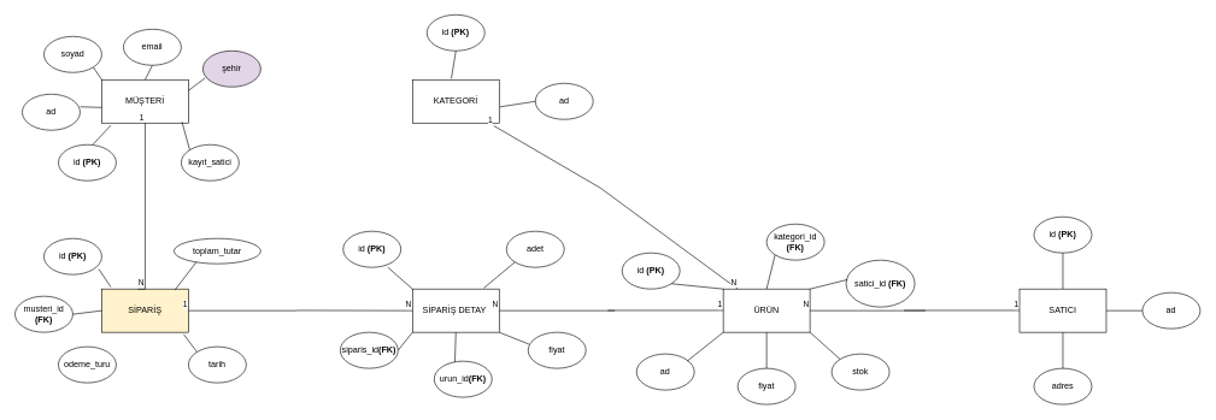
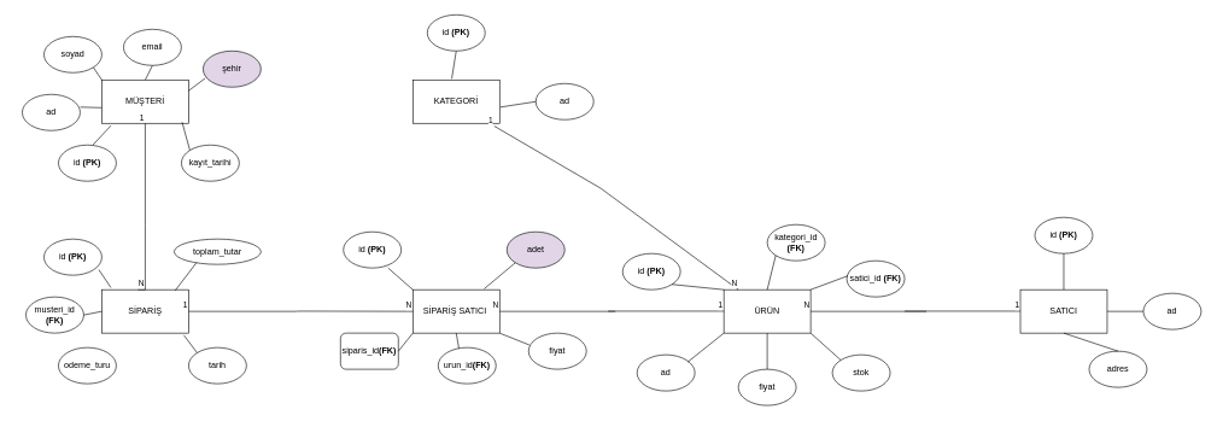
  <mxCell id="0" />
  <mxCell id="1" parent="0" />
  <mxCell id="2" value="MÜŞTERİ" style="rounded=0;whiteSpace=wrap;html=1;labelBackgroundColor=none;" vertex="1" parent="1"><mxGeometry y="110" width="120" height="60" as="geometry" x="140" /></mxCell>
  <mxCell id="3" value="id &lt;b&gt;(PK)&lt;/b&gt;" style="ellipse;whiteSpace=wrap;html=1;" vertex="1" parent="1"><mxGeometry x="80" y="200" width="80" height="50" as="geometry" /></mxCell>
  <mxCell id="4" value="ad" style="ellipse;whiteSpace=wrap;html=1;" vertex="1" parent="1"><mxGeometry x="30" y="130" width="80" height="50" as="geometry" /></mxCell>
  <mxCell id="5" value="soyad" style="ellipse;whiteSpace=wrap;html=1;" vertex="1" parent="1"><mxGeometry x="60" y="50" width="80" height="50" as="geometry" /></mxCell>
  <mxCell id="6" value="email" style="ellipse;whiteSpace=wrap;html=1;" vertex="1" parent="1"><mxGeometry x="170" y="40" width="80" height="50" as="geometry" /></mxCell>
  <mxCell id="7" value="şehir" style="ellipse;whiteSpace=wrap;html=1;fillColor=#e1d5e7;" vertex="1" parent="1"><mxGeometry x="280" y="70" width="80" height="50" as="geometry" /></mxCell>
- <mxCell id="8" value="kayıt_satici" style="ellipse;whiteSpace=wrap;html=1;" vertex="1" parent="1"><mxGeometry x="250" y="200" width="80" height="50" as="geometry" /></mxCell>
+ <mxCell id="8" value="kayıt_tarihi" style="ellipse;whiteSpace=wrap;html=1;" vertex="1" parent="1"><mxGeometry x="250" y="200" width="80" height="50" as="geometry" /></mxCell>
  <mxCell id="9" value="" style="endArrow=none;html=1;rounded=0;entryX=0.105;entryY=1.053;entryDx=0;entryDy=0;entryPerimeter=0;exitX=0.598;exitY=-0.008;exitDx=0;exitDy=0;exitPerimeter=0;" edge="1" parent="1" source="3" target="2"><mxGeometry width="50" height="50" relative="1" as="geometry"><mxPoint x="120" y="210" as="sourcePoint" /><mxPoint y="190" as="targetPoint" x="140" /></mxGeometry></mxCell>
  <mxCell id="10" value="" style="endArrow=none;html=1;rounded=0;entryX=-0.002;entryY=0.64;entryDx=0;entryDy=0;entryPerimeter=0;exitX=1.003;exitY=0.352;exitDx=0;exitDy=0;exitPerimeter=0;" edge="1" parent="1" source="4" target="2"><mxGeometry width="50" height="50" relative="1" as="geometry"><mxPoint x="90" y="170" as="sourcePoint" /><mxPoint y="120" as="targetPoint" x="140" /></mxGeometry></mxCell>
  <mxCell id="11" value="" style="endArrow=none;html=1;rounded=0;entryX=0.5;entryY=1;entryDx=0;entryDy=0;exitX=0.5;exitY=0;exitDx=0;exitDy=0;" edge="1" parent="1" source="2" target="6"><mxGeometry width="50" height="50" relative="1" as="geometry"><mxPoint x="180" y="120" as="sourcePoint" /><mxPoint x="230" y="70" as="targetPoint" /></mxGeometry></mxCell>
  <mxCell id="12" value="" style="endArrow=none;html=1;rounded=0;exitX=0;exitY=0;exitDx=0;exitDy=0;entryX=1;entryY=1;entryDx=0;entryDy=0;" edge="1" parent="1" source="2" target="5"><mxGeometry width="50" height="50" relative="1" as="geometry"><mxPoint x="120" y="110" as="sourcePoint" /><mxPoint x="150" y="70" as="targetPoint" /></mxGeometry></mxCell>
  <mxCell id="13" value="" style="endArrow=none;html=1;rounded=0;entryX=0.038;entryY=0.752;entryDx=0;entryDy=0;entryPerimeter=0;exitX=1;exitY=0.25;exitDx=0;exitDy=0;" edge="1" parent="1" source="2" target="7"><mxGeometry width="50" height="50" relative="1" as="geometry"><mxPoint x="250" y="130" as="sourcePoint" /><mxPoint x="300" y="80" as="targetPoint" /></mxGeometry></mxCell>
  <mxCell id="14" value="" style="endArrow=none;html=1;rounded=0;exitX=0;exitY=0;exitDx=0;exitDy=0;entryX=0.925;entryY=0.973;entryDx=0;entryDy=0;entryPerimeter=0;" edge="1" parent="1" source="8" target="2"><mxGeometry width="50" height="50" relative="1" as="geometry"><mxPoint x="280" y="210" as="sourcePoint" /><mxPoint x="320" y="160" as="targetPoint" /></mxGeometry></mxCell>
- <mxCell id="15" value="SİPARİŞ" style="rounded=0;whiteSpace=wrap;html=1;fillColor=#fff2cc;" vertex="1" parent="1"><mxGeometry y="400" width="120" height="60" as="geometry" x="140" /></mxCell>
+ <mxCell id="15" value="SİPARİŞ" style="rounded=0;whiteSpace=wrap;html=1;" vertex="1" parent="1"><mxGeometry y="400" width="120" height="60" as="geometry" x="140" /></mxCell>
  <mxCell id="16" value="id &lt;b&gt;(PK)&lt;/b&gt;" style="ellipse;whiteSpace=wrap;html=1;" vertex="1" parent="1"><mxGeometry x="60" y="330" width="80" height="50" as="geometry" /></mxCell>
- <mxCell id="17" value="musteri_id &lt;b&gt;(FK)&lt;/b&gt;" style="ellipse;whiteSpace=wrap;html=1;" vertex="1" parent="1"><mxGeometry x="20" y="410" width="80" height="50" as="geometry" /></mxCell>
+ <mxCell id="17" value="musteri_id &lt;b&gt;(FK)&lt;/b&gt;" style="ellipse;whiteSpace=wrap;html=1;" vertex="1" parent="1"><mxGeometry x="35" y="410" width="80" height="50" as="geometry" /></mxCell>
  <mxCell id="18" value="odeme_turu" style="ellipse;whiteSpace=wrap;html=1;" vertex="1" parent="1"><mxGeometry x="80" y="480" width="80" height="50" as="geometry" /></mxCell>
  <mxCell id="19" value="toplam_tutar" style="ellipse;whiteSpace=wrap;html=1;" vertex="1" parent="1"><mxGeometry x="240" y="330" width="120" height="35" as="geometry" /></mxCell>
  <mxCell id="20" value="tarih" style="ellipse;whiteSpace=wrap;html=1;" vertex="1" parent="1"><mxGeometry x="260" y="480" width="80" height="50" as="geometry" /></mxCell>
  <mxCell id="21" value="" style="endArrow=none;html=1;rounded=0;exitX=1;exitY=0.5;exitDx=0;exitDy=0;entryX=0;entryY=0.5;entryDx=0;entryDy=0;" edge="1" parent="1" source="17" target="15"><mxGeometry width="50" height="50" relative="1" as="geometry"><mxPoint x="90" y="440" as="sourcePoint" /><mxPoint y="390" as="targetPoint" x="140" /></mxGeometry></mxCell>
  <mxCell id="22" value="" style="endArrow=none;html=1;rounded=0;entryX=0.258;entryY=0.928;entryDx=0;entryDy=0;entryPerimeter=0;exitX=0.845;exitY=0.02;exitDx=0;exitDy=0;exitPerimeter=0;" edge="1" parent="1" source="15" target="19"><mxGeometry width="50" height="50" relative="1" as="geometry"><mxPoint x="210" y="410" as="sourcePoint" /><mxPoint x="260" y="360" as="targetPoint" /></mxGeometry></mxCell>
  <mxCell id="23" value="" style="endArrow=none;html=1;rounded=0;entryX=0.945;entryY=1.047;entryDx=0;entryDy=0;entryPerimeter=0;exitX=0;exitY=0;exitDx=0;exitDy=0;" edge="1" parent="1" source="20" target="15"><mxGeometry width="50" height="50" relative="1" as="geometry"><mxPoint x="220" y="510" as="sourcePoint" /><mxPoint x="270" y="460" as="targetPoint" /></mxGeometry></mxCell>
  <mxCell id="24" value="" style="endArrow=none;html=1;rounded=0;exitX=0.105;exitY=-0.047;exitDx=0;exitDy=0;exitPerimeter=0;entryX=0.948;entryY=0.848;entryDx=0;entryDy=0;entryPerimeter=0;" edge="1" parent="1" source="15" target="16"><mxGeometry width="50" height="50" relative="1" as="geometry"><mxPoint x="160" y="390" as="sourcePoint" /><mxPoint x="210" y="340" as="targetPoint" /></mxGeometry></mxCell>
  <mxCell id="25" value="KATEGORİ" style="rounded=0;whiteSpace=wrap;html=1;" vertex="1" parent="1"><mxGeometry x="570" y="110" width="120" height="60" as="geometry" /></mxCell>
  <mxCell id="26" value="id &lt;b&gt;(PK)&lt;/b&gt;" style="ellipse;whiteSpace=wrap;html=1;" vertex="1" parent="1"><mxGeometry x="590" y="20" width="80" height="50" as="geometry" /></mxCell>
  <mxCell id="27" value="ad" style="ellipse;whiteSpace=wrap;html=1;" vertex="1" parent="1"><mxGeometry x="740" y="115" width="80" height="50" as="geometry" /></mxCell>
  <mxCell id="28" value="" style="endArrow=none;html=1;rounded=0;exitX=0.448;exitY=-0.027;exitDx=0;exitDy=0;exitPerimeter=0;entryX=0.5;entryY=1;entryDx=0;entryDy=0;entryPerimeter=0;" edge="1" parent="1" source="25" target="26"><mxGeometry width="50" height="50" relative="1" as="geometry"><mxPoint x="600" y="110" as="sourcePoint" /><mxPoint x="650" y="60" as="targetPoint" /></mxGeometry></mxCell>
  <mxCell id="29" value="" style="endArrow=none;html=1;rounded=0;entryX=0;entryY=0.5;entryDx=0;entryDy=0;exitX=1.008;exitY=0.627;exitDx=0;exitDy=0;exitPerimeter=0;" edge="1" parent="1" source="25" target="27"><mxGeometry width="50" height="50" relative="1" as="geometry"><mxPoint x="700" y="190" as="sourcePoint" /><mxPoint x="750" y="140" as="targetPoint" /></mxGeometry></mxCell>
- <mxCell id="30" value="SİPARİŞ DETAY&amp;nbsp;" style="rounded=0;whiteSpace=wrap;html=1;" vertex="1" parent="1"><mxGeometry x="570" y="400" width="120" height="60" as="geometry" /></mxCell>
+ <mxCell id="30" value="SİPARİŞ SATICI&amp;nbsp;" style="rounded=0;whiteSpace=wrap;html=1;" vertex="1" parent="1"><mxGeometry x="570" y="400" width="120" height="60" as="geometry" /></mxCell>
  <mxCell id="31" value="id &lt;b&gt;(PK)&lt;/b&gt;" style="ellipse;whiteSpace=wrap;html=1;" vertex="1" parent="1"><mxGeometry x="474" y="320" width="80" height="50" as="geometry" /></mxCell>
- <mxCell id="32" value="adet" style="ellipse;whiteSpace=wrap;html=1;" vertex="1" parent="1"><mxGeometry x="700" y="320" width="80" height="50" as="geometry" /></mxCell>
+ <mxCell id="32" value="adet" style="ellipse;whiteSpace=wrap;html=1;fillColor=#e1d5e7;" vertex="1" parent="1"><mxGeometry x="700" y="320" width="80" height="50" as="geometry" /></mxCell>
  <mxCell id="33" value="fiyat" style="ellipse;whiteSpace=wrap;html=1;" vertex="1" parent="1"><mxGeometry x="730" y="460" width="80" height="50" as="geometry" /></mxCell>
- <mxCell id="34" value="siparis_id&lt;b&gt;(FK)&lt;/b&gt;" style="ellipse;whiteSpace=wrap;html=1;" vertex="1" parent="1"><mxGeometry x="470" y="460" width="80" height="50" as="geometry" /></mxCell>
- <mxCell id="35" value="urun_id&lt;b&gt;(FK)&lt;/b&gt;" style="ellipse;whiteSpace=wrap;html=1;" vertex="1" parent="1"><mxGeometry x="600" y="500" width="80" height="50" as="geometry" /></mxCell>
+ <mxCell id="34" value="siparis_id&lt;b&gt;(FK)&lt;/b&gt;" style="whiteSpace=wrap;html=1;rounded=1;" vertex="1" parent="1"><mxGeometry x="470" y="460" width="80" height="50" as="geometry" /></mxCell>
+ <mxCell id="35" value="urun_id&lt;b&gt;(FK)&lt;/b&gt;" style="ellipse;whiteSpace=wrap;html=1;" vertex="1" parent="1"><mxGeometry x="605" y="480" width="80" height="50" as="geometry" /></mxCell>
  <mxCell id="36" value="" style="endArrow=none;html=1;rounded=0;entryX=0;entryY=1;entryDx=0;entryDy=0;exitX=0.822;exitY=-0.02;exitDx=0;exitDy=0;exitPerimeter=0;" edge="1" parent="1" source="30" target="32"><mxGeometry width="50" height="50" relative="1" as="geometry"><mxPoint x="680" y="410" as="sourcePoint" /><mxPoint x="730" y="360" as="targetPoint" /></mxGeometry></mxCell>
  <mxCell id="37" value="" style="endArrow=none;html=1;rounded=0;entryX=0;entryY=1;entryDx=0;entryDy=0;exitX=1;exitY=0.5;exitDx=0;exitDy=0;" edge="1" parent="1" source="34" target="30"><mxGeometry width="50" height="50" relative="1" as="geometry"><mxPoint x="550" y="510" as="sourcePoint" /><mxPoint x="600" y="460" as="targetPoint" /></mxGeometry></mxCell>
  <mxCell id="38" value="" style="endArrow=none;html=1;rounded=0;entryX=0.5;entryY=1;entryDx=0;entryDy=0;exitX=0.358;exitY=0.024;exitDx=0;exitDy=0;exitPerimeter=0;" edge="1" parent="1" source="35" target="30"><mxGeometry width="50" height="50" relative="1" as="geometry"><mxPoint x="610" y="510" as="sourcePoint" /><mxPoint x="660" y="460" as="targetPoint" /></mxGeometry></mxCell>
  <mxCell id="39" value="" style="endArrow=none;html=1;rounded=0;exitX=0;exitY=0;exitDx=0;exitDy=0;entryX=0.773;entryY=1;entryDx=0;entryDy=0;entryPerimeter=0;" edge="1" parent="1" source="30" target="31"><mxGeometry width="50" height="50" relative="1" as="geometry"><mxPoint x="540" y="400" as="sourcePoint" /><mxPoint x="590" y="350" as="targetPoint" /></mxGeometry></mxCell>
  <mxCell id="40" value="" style="endArrow=none;html=1;rounded=0;exitX=0.013;exitY=0.328;exitDx=0;exitDy=0;exitPerimeter=0;entryX=1;entryY=1;entryDx=0;entryDy=0;" edge="1" parent="1" source="33" target="30"><mxGeometry width="50" height="50" relative="1" as="geometry"><mxPoint x="710" y="470" as="sourcePoint" /><mxPoint x="760" y="420" as="targetPoint" /></mxGeometry></mxCell>
  <mxCell id="41" value="ÜRÜN" style="rounded=0;whiteSpace=wrap;html=1;" vertex="1" parent="1"><mxGeometry x="1000" y="400" width="120" height="60" as="geometry" /></mxCell>
  <mxCell id="42" value="id &lt;b&gt;(PK)&lt;/b&gt;" style="ellipse;whiteSpace=wrap;html=1;" vertex="1" parent="1"><mxGeometry x="860" y="350" width="80" height="50" as="geometry" /></mxCell>
  <mxCell id="43" value="kategori_id &lt;b&gt;(FK)&lt;/b&gt;" style="ellipse;whiteSpace=wrap;html=1;" vertex="1" parent="1"><mxGeometry x="1060" y="310" width="80" height="50" as="geometry" /></mxCell>
- <mxCell id="44" value="satici_id &lt;b&gt;(FK)&lt;/b&gt;" style="ellipse;whiteSpace=wrap;html=1;" vertex="1" parent="1"><mxGeometry x="1170" y="360" width="95" height="65" as="geometry" /></mxCell>
+ <mxCell id="44" value="satici_id &lt;b&gt;(FK)&lt;/b&gt;" style="ellipse;whiteSpace=wrap;html=1;" vertex="1" parent="1"><mxGeometry x="1170" y="360" width="80" height="50" as="geometry" /></mxCell>
  <mxCell id="45" value="stok" style="ellipse;whiteSpace=wrap;html=1;" vertex="1" parent="1"><mxGeometry x="1150" y="490" width="80" height="50" as="geometry" /></mxCell>
  <mxCell id="46" value="fiyat" style="ellipse;whiteSpace=wrap;html=1;" vertex="1" parent="1"><mxGeometry x="1020" y="510" width="80" height="50" as="geometry" /></mxCell>
  <mxCell id="47" value="ad" style="ellipse;whiteSpace=wrap;html=1;" vertex="1" parent="1"><mxGeometry x="880" y="490" width="80" height="50" as="geometry" /></mxCell>
  <mxCell id="48" value="" style="endArrow=none;html=1;rounded=0;entryX=0;entryY=1;entryDx=0;entryDy=0;" edge="1" parent="1" target="41"><mxGeometry width="50" height="50" relative="1" as="geometry"><mxPoint x="950" y="500" as="sourcePoint" /><mxPoint x="1000" y="450" as="targetPoint" /></mxGeometry></mxCell>
  <mxCell id="49" value="" style="endArrow=none;html=1;rounded=0;entryX=0.5;entryY=1;entryDx=0;entryDy=0;exitX=0.5;exitY=0;exitDx=0;exitDy=0;" edge="1" parent="1" source="46" target="41"><mxGeometry width="50" height="50" relative="1" as="geometry"><mxPoint x="1040" y="510" as="sourcePoint" /><mxPoint x="1090" y="460" as="targetPoint" /></mxGeometry></mxCell>
  <mxCell id="50" value="" style="endArrow=none;html=1;rounded=0;exitX=0;exitY=0;exitDx=0;exitDy=0;entryX=1;entryY=1;entryDx=0;entryDy=0;" edge="1" parent="1" source="45" target="41"><mxGeometry width="50" height="50" relative="1" as="geometry"><mxPoint x="1130" y="500" as="sourcePoint" /><mxPoint x="1180" y="450" as="targetPoint" /></mxGeometry></mxCell>
  <mxCell id="51" value="" style="endArrow=none;html=1;rounded=0;entryX=0.02;entryY=0.416;entryDx=0;entryDy=0;entryPerimeter=0;exitX=1;exitY=0;exitDx=0;exitDy=0;" edge="1" parent="1" source="41" target="44"><mxGeometry width="50" height="50" relative="1" as="geometry"><mxPoint x="1120" y="410" as="sourcePoint" /><mxPoint x="1170" y="360" as="targetPoint" /></mxGeometry></mxCell>
  <mxCell id="52" value="" style="endArrow=none;html=1;rounded=0;entryX=0;entryY=1;entryDx=0;entryDy=0;exitX=0.5;exitY=0;exitDx=0;exitDy=0;" edge="1" parent="1" source="41" target="43"><mxGeometry width="50" height="50" relative="1" as="geometry"><mxPoint x="1020" y="400" as="sourcePoint" /><mxPoint x="1070" y="350" as="targetPoint" /></mxGeometry></mxCell>
  <mxCell id="53" value="" style="endArrow=none;html=1;rounded=0;entryX=1;entryY=1;entryDx=0;entryDy=0;exitX=0;exitY=0;exitDx=0;exitDy=0;" edge="1" parent="1" source="41" target="42"><mxGeometry width="50" height="50" relative="1" as="geometry"><mxPoint x="940" y="430" as="sourcePoint" /><mxPoint x="990" y="380" as="targetPoint" /></mxGeometry></mxCell>
  <mxCell id="54" value="SATICI" style="rounded=0;whiteSpace=wrap;html=1;" vertex="1" parent="1"><mxGeometry x="1410" y="400" width="120" height="60" as="geometry" /></mxCell>
  <mxCell id="55" value="id &lt;b&gt;(PK)&lt;/b&gt;" style="ellipse;whiteSpace=wrap;html=1;" vertex="1" parent="1"><mxGeometry x="1430" y="300" width="80" height="50" as="geometry" /></mxCell>
  <mxCell id="56" value="ad" style="ellipse;whiteSpace=wrap;html=1;" vertex="1" parent="1"><mxGeometry x="1580" y="405" width="80" height="50" as="geometry" /></mxCell>
- <mxCell id="57" value="adres" style="ellipse;whiteSpace=wrap;html=1;" vertex="1" parent="1"><mxGeometry x="1430" y="510" width="80" height="50" as="geometry" /></mxCell>
+ <mxCell id="57" value="adres" style="ellipse;whiteSpace=wrap;html=1;" vertex="1" parent="1"><mxGeometry x="1505" y="485" width="80" height="50" as="geometry" /></mxCell>
  <mxCell id="58" value="" style="endArrow=none;html=1;rounded=0;entryX=0.5;entryY=1;entryDx=0;entryDy=0;exitX=0.5;exitY=0;exitDx=0;exitDy=0;" edge="1" parent="1" source="54" target="55"><mxGeometry width="50" height="50" relative="1" as="geometry"><mxPoint x="1430" y="400" as="sourcePoint" /><mxPoint x="1480" y="350" as="targetPoint" /></mxGeometry></mxCell>
  <mxCell id="59" value="" style="endArrow=none;html=1;rounded=0;entryX=0;entryY=0.5;entryDx=0;entryDy=0;exitX=1;exitY=0.5;exitDx=0;exitDy=0;" edge="1" parent="1" source="54" target="56"><mxGeometry width="50" height="50" relative="1" as="geometry"><mxPoint x="1540" y="480" as="sourcePoint" /><mxPoint x="1590" y="430" as="targetPoint" /></mxGeometry></mxCell>
  <mxCell id="60" value="" style="endArrow=none;html=1;rounded=0;entryX=0.5;entryY=1;entryDx=0;entryDy=0;exitX=0.5;exitY=0;exitDx=0;exitDy=0;" edge="1" parent="1" source="57" target="54"><mxGeometry width="50" height="50" relative="1" as="geometry"><mxPoint x="1450" y="510" as="sourcePoint" /><mxPoint x="1500" y="460" as="targetPoint" /></mxGeometry></mxCell>
  <mxCell id="61" value="" style="endArrow=none;html=1;rounded=0;strokeColor=default;align=center;verticalAlign=middle;fontFamily=Helvetica;fontSize=11;fontColor=default;labelBackgroundColor=default;entryX=0.5;entryY=1;entryDx=0;entryDy=0;" edge="1" parent="1" target="2"><mxGeometry relative="1" as="geometry"><mxPoint x="200" y="310" as="sourcePoint" /><mxPoint x="240" y="300" as="targetPoint" /></mxGeometry></mxCell>
  <mxCell id="62" value="1" style="resizable=0;html=1;whiteSpace=wrap;align=right;verticalAlign=bottom;fontFamily=Helvetica;fontSize=11;fontColor=default;labelBackgroundColor=default;" connectable="0" vertex="1" parent="61"><mxGeometry x="1" relative="1" as="geometry" /></mxCell>
  <mxCell id="63" style="edgeStyle=none;shape=connector;rounded=0;orthogonalLoop=1;jettySize=auto;html=1;entryX=0.5;entryY=0;entryDx=0;entryDy=0;strokeColor=default;align=center;verticalAlign=middle;fontFamily=Helvetica;fontSize=11;fontColor=default;labelBackgroundColor=default;endArrow=none;" edge="1" parent="1" source="15" target="15"><mxGeometry relative="1" as="geometry"><Array as="points"><mxPoint x="190" y="400" /></Array></mxGeometry></mxCell>
  <mxCell id="64" value="" style="endArrow=none;html=1;rounded=0;strokeColor=default;align=center;verticalAlign=middle;fontFamily=Helvetica;fontSize=11;fontColor=default;labelBackgroundColor=default;" edge="1" parent="1"><mxGeometry relative="1" as="geometry"><mxPoint x="200" y="310" as="sourcePoint" /><mxPoint x="200" y="400" as="targetPoint" /></mxGeometry></mxCell>
  <mxCell id="65" value="N" style="resizable=0;html=1;whiteSpace=wrap;align=right;verticalAlign=bottom;fontFamily=Helvetica;fontSize=11;fontColor=default;labelBackgroundColor=default;" connectable="0" vertex="1" parent="64"><mxGeometry x="1" relative="1" as="geometry" /></mxCell>
  <mxCell id="66" value="" style="endArrow=none;html=1;rounded=0;strokeColor=default;align=center;verticalAlign=middle;fontFamily=Helvetica;fontSize=11;fontColor=default;labelBackgroundColor=default;" edge="1" parent="1"><mxGeometry relative="1" as="geometry"><mxPoint x="410" y="429.67" as="sourcePoint" /><mxPoint x="570" y="430" as="targetPoint" /></mxGeometry></mxCell>
  <mxCell id="67" value="N" style="resizable=0;html=1;whiteSpace=wrap;align=right;verticalAlign=bottom;fontFamily=Helvetica;fontSize=11;fontColor=default;labelBackgroundColor=default;" connectable="0" vertex="1" parent="66"><mxGeometry x="1" relative="1" as="geometry" /></mxCell>
  <mxCell id="68" value="" style="endArrow=none;html=1;rounded=0;strokeColor=default;align=center;verticalAlign=middle;fontFamily=Helvetica;fontSize=11;fontColor=default;labelBackgroundColor=default;entryX=1;entryY=0.5;entryDx=0;entryDy=0;" edge="1" parent="1" target="15"><mxGeometry relative="1" as="geometry"><mxPoint x="410" y="430" as="sourcePoint" /><mxPoint x="420" y="450" as="targetPoint" /></mxGeometry></mxCell>
  <mxCell id="69" value="1" style="resizable=0;html=1;whiteSpace=wrap;align=right;verticalAlign=bottom;fontFamily=Helvetica;fontSize=11;fontColor=default;labelBackgroundColor=default;" connectable="0" vertex="1" parent="68"><mxGeometry x="1" relative="1" as="geometry" /></mxCell>
  <mxCell id="70" value="" style="endArrow=none;html=1;rounded=0;strokeColor=default;align=center;verticalAlign=middle;fontFamily=Helvetica;fontSize=11;fontColor=default;labelBackgroundColor=default;entryX=1;entryY=0.5;entryDx=0;entryDy=0;" edge="1" parent="1" target="30"><mxGeometry relative="1" as="geometry"><mxPoint x="850" y="430" as="sourcePoint" /><mxPoint x="910" y="420" as="targetPoint" /></mxGeometry></mxCell>
  <mxCell id="71" value="N" style="resizable=0;html=1;whiteSpace=wrap;align=right;verticalAlign=bottom;fontFamily=Helvetica;fontSize=11;fontColor=default;labelBackgroundColor=default;" connectable="0" vertex="1" parent="70"><mxGeometry x="1" relative="1" as="geometry" /></mxCell>
  <mxCell id="72" value="" style="endArrow=none;html=1;rounded=0;strokeColor=default;align=center;verticalAlign=middle;fontFamily=Helvetica;fontSize=11;fontColor=default;labelBackgroundColor=default;" edge="1" parent="1"><mxGeometry relative="1" as="geometry"><mxPoint x="840" y="429.67" as="sourcePoint" /><mxPoint x="1000" y="429.67" as="targetPoint" /><Array as="points"><mxPoint x="930" y="429.67" /></Array></mxGeometry></mxCell>
  <mxCell id="73" value="1" style="resizable=0;html=1;whiteSpace=wrap;align=right;verticalAlign=bottom;fontFamily=Helvetica;fontSize=11;fontColor=default;labelBackgroundColor=default;" connectable="0" vertex="1" parent="72"><mxGeometry x="1" relative="1" as="geometry" /></mxCell>
  <mxCell id="74" value="" style="endArrow=none;html=1;rounded=0;strokeColor=default;align=center;verticalAlign=middle;fontFamily=Helvetica;fontSize=11;fontColor=default;labelBackgroundColor=default;entryX=0.938;entryY=1.064;entryDx=0;entryDy=0;entryPerimeter=0;" edge="1" parent="1" target="25"><mxGeometry relative="1" as="geometry"><mxPoint x="830" y="260" as="sourcePoint" /><mxPoint x="910" y="260" as="targetPoint" /></mxGeometry></mxCell>
  <mxCell id="75" value="1" style="resizable=0;html=1;whiteSpace=wrap;align=right;verticalAlign=bottom;fontFamily=Helvetica;fontSize=11;fontColor=default;labelBackgroundColor=default;" connectable="0" vertex="1" parent="74"><mxGeometry x="1" relative="1" as="geometry" /></mxCell>
  <mxCell id="76" value="" style="endArrow=none;html=1;rounded=0;strokeColor=default;align=center;verticalAlign=middle;fontFamily=Helvetica;fontSize=11;fontColor=default;labelBackgroundColor=default;entryX=0.167;entryY=0;entryDx=0;entryDy=0;entryPerimeter=0;" edge="1" parent="1" target="41"><mxGeometry relative="1" as="geometry"><mxPoint x="830" y="260" as="sourcePoint" /><mxPoint x="970" y="320" as="targetPoint" /></mxGeometry></mxCell>
  <mxCell id="77" value="N" style="resizable=0;html=1;whiteSpace=wrap;align=right;verticalAlign=bottom;fontFamily=Helvetica;fontSize=11;fontColor=default;labelBackgroundColor=default;" connectable="0" vertex="1" parent="76"><mxGeometry x="1" relative="1" as="geometry" /></mxCell>
  <mxCell id="78" value="" style="endArrow=none;html=1;rounded=0;strokeColor=default;align=center;verticalAlign=middle;fontFamily=Helvetica;fontSize=11;fontColor=default;labelBackgroundColor=default;entryX=1;entryY=0.5;entryDx=0;entryDy=0;" edge="1" parent="1" target="41"><mxGeometry relative="1" as="geometry"><mxPoint x="1280" y="430" as="sourcePoint" /><mxPoint x="1360" y="460" as="targetPoint" /></mxGeometry></mxCell>
  <mxCell id="79" value="N" style="resizable=0;html=1;whiteSpace=wrap;align=right;verticalAlign=bottom;fontFamily=Helvetica;fontSize=11;fontColor=default;labelBackgroundColor=default;" connectable="0" vertex="1" parent="78"><mxGeometry x="1" relative="1" as="geometry" /></mxCell>
  <mxCell id="80" value="" style="endArrow=none;html=1;rounded=0;strokeColor=default;align=center;verticalAlign=middle;fontFamily=Helvetica;fontSize=11;fontColor=default;labelBackgroundColor=default;" edge="1" parent="1"><mxGeometry relative="1" as="geometry"><mxPoint x="1250" y="429.67" as="sourcePoint" /><mxPoint x="1410" y="429.67" as="targetPoint" /></mxGeometry></mxCell>
  <mxCell id="81" value="1" style="resizable=0;html=1;whiteSpace=wrap;align=right;verticalAlign=bottom;fontFamily=Helvetica;fontSize=11;fontColor=default;labelBackgroundColor=default;" connectable="0" vertex="1" parent="80"><mxGeometry x="1" relative="1" as="geometry" /></mxCell>
